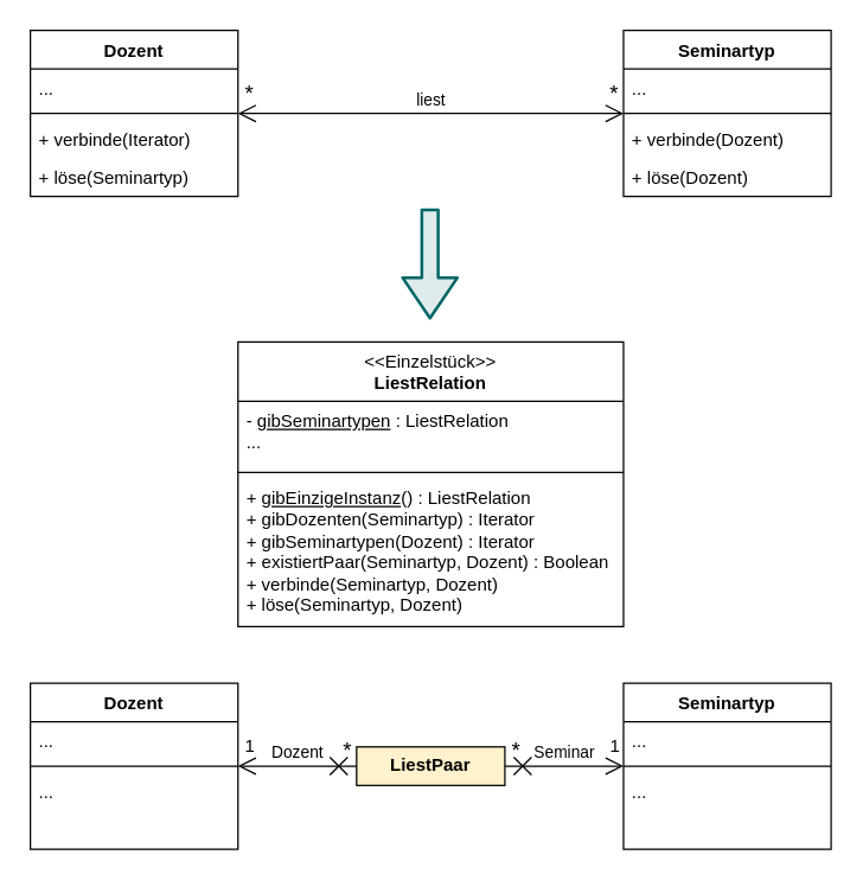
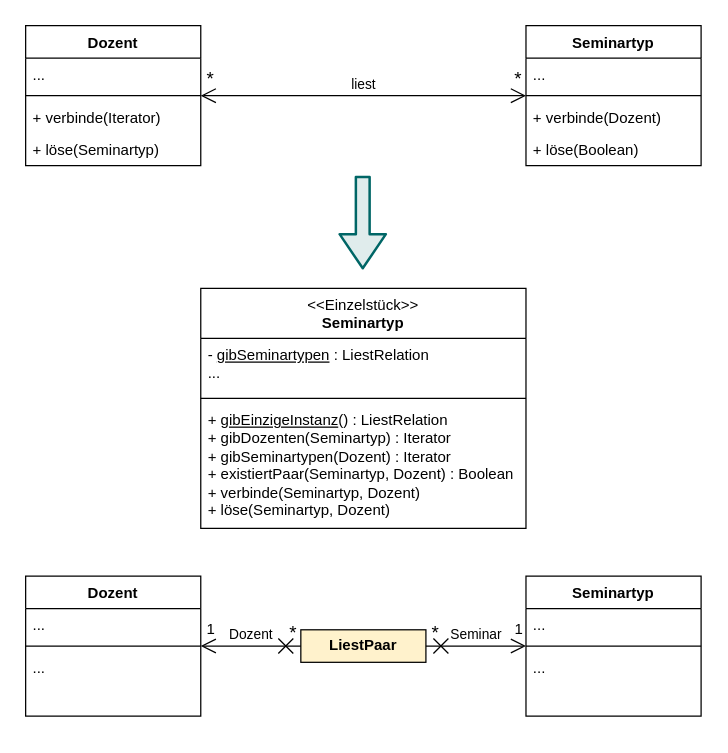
  <mxCell id="0" />
  <mxCell id="1" parent="0" />
  <mxCell id="2" value="" style="rounded=0;whiteSpace=wrap;html=1;strokeColor=none;fillColor=default;" parent="1" vertex="1"><mxGeometry x="20" y="20" width="540" height="560" as="geometry" /></mxCell>
  <mxCell id="3" value="liest" style="endArrow=open;html=1;rounded=0;align=center;verticalAlign=bottom;endFill=0;labelBackgroundColor=none;startArrow=open;startFill=0;spacingBottom=0;endSize=10;startSize=10;sourcePerimeterSpacing=0;" parent="1" source="13" target="18" edge="1"><mxGeometry relative="1" as="geometry"><mxPoint x="170" y="-20" as="sourcePoint" /><mxPoint x="490" y="-10" as="targetPoint" /></mxGeometry></mxCell>
  <mxCell id="4" value="&lt;font style=&quot;font-size: 15px;&quot;&gt;*&lt;/font&gt;" style="resizable=0;html=1;align=left;verticalAlign=bottom;labelBackgroundColor=none;spacingBottom=3;spacingLeft=3;" parent="3" connectable="0" vertex="1"><mxGeometry x="-1" relative="1" as="geometry" /></mxCell>
  <mxCell id="5" value="&lt;font style=&quot;font-size: 15px;&quot;&gt;*&lt;/font&gt;" style="resizable=0;html=1;align=right;verticalAlign=bottom;labelBackgroundColor=none;spacingBottom=3;spacingRight=3;" parent="3" connectable="0" vertex="1"><mxGeometry x="1" relative="1" as="geometry" /></mxCell>
  <mxCell id="6" value="LiestPaar" style="rounded=0;whiteSpace=wrap;html=1;fontStyle=1;fillColor=#fff2cc;" parent="1" vertex="1"><mxGeometry x="240" y="503" width="100" height="26" as="geometry" /></mxCell>
  <mxCell id="7" value="Dozent" style="endArrow=cross;html=1;rounded=0;align=center;verticalAlign=bottom;endFill=0;labelBackgroundColor=none;startArrow=open;startFill=0;endSize=10;startSize=10;" parent="1" source="23" target="6" edge="1"><mxGeometry relative="1" as="geometry"><mxPoint x="190" y="530" as="sourcePoint" /><mxPoint x="470" y="626" as="targetPoint" /></mxGeometry></mxCell>
  <mxCell id="8" value="1" style="resizable=0;html=1;align=left;verticalAlign=bottom;labelBackgroundColor=none;spacingLeft=3;spacingBottom=5;" parent="7" connectable="0" vertex="1"><mxGeometry x="-1" relative="1" as="geometry" /></mxCell>
  <mxCell id="9" value="&lt;font style=&quot;font-size: 15px;&quot;&gt;*&lt;/font&gt;" style="resizable=0;html=1;align=right;verticalAlign=bottom;labelBackgroundColor=none;spacingRight=3;spacingBottom=0;" parent="7" connectable="0" vertex="1"><mxGeometry x="1" relative="1" as="geometry" /></mxCell>
  <mxCell id="10" value="Seminar" style="endArrow=open;html=1;rounded=0;align=center;verticalAlign=bottom;endFill=0;labelBackgroundColor=none;startArrow=cross;startFill=0;spacingBottom=0;endSize=10;startSize=10;" parent="1" source="6" target="28" edge="1"><mxGeometry relative="1" as="geometry"><mxPoint x="-5" y="630" as="sourcePoint" /><mxPoint x="470" y="520" as="targetPoint" /></mxGeometry></mxCell>
  <mxCell id="11" value="&lt;font style=&quot;font-size: 15px;&quot;&gt;*&lt;/font&gt;" style="resizable=0;html=1;align=left;verticalAlign=bottom;labelBackgroundColor=none;spacingBottom=0;spacingLeft=3;" parent="10" connectable="0" vertex="1"><mxGeometry x="-1" relative="1" as="geometry" /></mxCell>
  <mxCell id="12" value="1" style="resizable=0;html=1;align=right;verticalAlign=bottom;labelBackgroundColor=none;spacingBottom=5;spacingRight=2;" parent="10" connectable="0" vertex="1"><mxGeometry x="1" relative="1" as="geometry" /></mxCell>
  <mxCell id="13" value="Dozent" style="swimlane;fontStyle=1;align=center;verticalAlign=top;childLayout=stackLayout;horizontal=1;startSize=26;horizontalStack=0;resizeParent=1;resizeParentMax=0;resizeLast=0;collapsible=1;marginBottom=0;whiteSpace=wrap;html=1;" parent="1" vertex="1"><mxGeometry x="20" y="20" width="140" height="112" as="geometry" /></mxCell>
  <mxCell id="14" value="..." style="text;strokeColor=none;fillColor=none;align=left;verticalAlign=top;spacingLeft=4;spacingRight=4;overflow=hidden;rotatable=0;points=[[0,0.5],[1,0.5]];portConstraint=eastwest;whiteSpace=wrap;html=1;" parent="13" vertex="1"><mxGeometry y="26" width="140" height="26" as="geometry" /></mxCell>
  <mxCell id="15" value="" style="line;strokeWidth=1;fillColor=none;align=left;verticalAlign=middle;spacingTop=-1;spacingLeft=3;spacingRight=3;rotatable=0;labelPosition=right;points=[];portConstraint=eastwest;strokeColor=inherit;" parent="13" vertex="1"><mxGeometry y="52" width="140" height="8" as="geometry" /></mxCell>
  <mxCell id="16" value="+ verbinde(Iterator)" style="text;strokeColor=none;fillColor=none;align=left;verticalAlign=top;spacingLeft=4;spacingRight=4;overflow=hidden;rotatable=0;points=[[0,0.5],[1,0.5]];portConstraint=eastwest;whiteSpace=wrap;html=1;" parent="13" vertex="1"><mxGeometry y="60" width="140" height="26" as="geometry" /></mxCell>
  <mxCell id="17" value="+ löse(Seminartyp)" style="text;strokeColor=none;fillColor=none;align=left;verticalAlign=top;spacingLeft=4;spacingRight=4;overflow=hidden;rotatable=0;points=[[0,0.5],[1,0.5]];portConstraint=eastwest;whiteSpace=wrap;html=1;" parent="13" vertex="1"><mxGeometry y="86" width="140" height="26" as="geometry" /></mxCell>
  <mxCell id="18" value="Seminartyp" style="swimlane;fontStyle=1;align=center;verticalAlign=top;childLayout=stackLayout;horizontal=1;startSize=26;horizontalStack=0;resizeParent=1;resizeParentMax=0;resizeLast=0;collapsible=1;marginBottom=0;whiteSpace=wrap;html=1;" parent="1" vertex="1"><mxGeometry x="420" y="20" width="140" height="112" as="geometry" /></mxCell>
  <mxCell id="19" value="..." style="text;strokeColor=none;fillColor=none;align=left;verticalAlign=top;spacingLeft=4;spacingRight=4;overflow=hidden;rotatable=0;points=[[0,0.5],[1,0.5]];portConstraint=eastwest;whiteSpace=wrap;html=1;" parent="18" vertex="1"><mxGeometry y="26" width="140" height="26" as="geometry" /></mxCell>
  <mxCell id="20" value="" style="line;strokeWidth=1;fillColor=none;align=left;verticalAlign=middle;spacingTop=-1;spacingLeft=3;spacingRight=3;rotatable=0;labelPosition=right;points=[];portConstraint=eastwest;strokeColor=inherit;" parent="18" vertex="1"><mxGeometry y="52" width="140" height="8" as="geometry" /></mxCell>
  <mxCell id="21" value="+ verbinde(Dozent)" style="text;strokeColor=none;fillColor=none;align=left;verticalAlign=top;spacingLeft=4;spacingRight=4;overflow=hidden;rotatable=0;points=[[0,0.5],[1,0.5]];portConstraint=eastwest;whiteSpace=wrap;html=1;" parent="18" vertex="1"><mxGeometry y="60" width="140" height="26" as="geometry" /></mxCell>
- <mxCell id="22" value="+ löse(Dozent)" style="text;strokeColor=none;fillColor=none;align=left;verticalAlign=top;spacingLeft=4;spacingRight=4;overflow=hidden;rotatable=0;points=[[0,0.5],[1,0.5]];portConstraint=eastwest;whiteSpace=wrap;html=1;" parent="18" vertex="1"><mxGeometry y="86" width="140" height="26" as="geometry" /></mxCell>
+ <mxCell id="22" value="+ löse(Boolean)" style="text;strokeColor=none;fillColor=none;align=left;verticalAlign=top;spacingLeft=4;spacingRight=4;overflow=hidden;rotatable=0;points=[[0,0.5],[1,0.5]];portConstraint=eastwest;whiteSpace=wrap;html=1;" parent="18" vertex="1"><mxGeometry y="86" width="140" height="26" as="geometry" /></mxCell>
  <mxCell id="23" value="Dozent" style="swimlane;fontStyle=1;align=center;verticalAlign=top;childLayout=stackLayout;horizontal=1;startSize=26;horizontalStack=0;resizeParent=1;resizeParentMax=0;resizeLast=0;collapsible=1;marginBottom=0;whiteSpace=wrap;html=1;" parent="1" vertex="1"><mxGeometry x="20" y="460" width="140" height="112" as="geometry" /></mxCell>
  <mxCell id="24" value="..." style="text;strokeColor=none;fillColor=none;align=left;verticalAlign=top;spacingLeft=4;spacingRight=4;overflow=hidden;rotatable=0;points=[[0,0.5],[1,0.5]];portConstraint=eastwest;whiteSpace=wrap;html=1;" parent="23" vertex="1"><mxGeometry y="26" width="140" height="26" as="geometry" /></mxCell>
  <mxCell id="25" value="" style="line;strokeWidth=1;fillColor=none;align=left;verticalAlign=middle;spacingTop=-1;spacingLeft=3;spacingRight=3;rotatable=0;labelPosition=right;points=[];portConstraint=eastwest;strokeColor=inherit;" parent="23" vertex="1"><mxGeometry y="52" width="140" height="8" as="geometry" /></mxCell>
  <mxCell id="26" value="..." style="text;strokeColor=none;fillColor=none;align=left;verticalAlign=top;spacingLeft=4;spacingRight=4;overflow=hidden;rotatable=0;points=[[0,0.5],[1,0.5]];portConstraint=eastwest;whiteSpace=wrap;html=1;" parent="23" vertex="1"><mxGeometry y="60" width="140" height="26" as="geometry" /></mxCell>
  <mxCell id="27" value="&amp;nbsp;" style="text;strokeColor=none;fillColor=none;align=left;verticalAlign=top;spacingLeft=4;spacingRight=4;overflow=hidden;rotatable=0;points=[[0,0.5],[1,0.5]];portConstraint=eastwest;whiteSpace=wrap;html=1;" parent="23" vertex="1"><mxGeometry y="86" width="140" height="26" as="geometry" /></mxCell>
  <mxCell id="28" value="Seminartyp" style="swimlane;fontStyle=1;align=center;verticalAlign=top;childLayout=stackLayout;horizontal=1;startSize=26;horizontalStack=0;resizeParent=1;resizeParentMax=0;resizeLast=0;collapsible=1;marginBottom=0;whiteSpace=wrap;html=1;" parent="1" vertex="1"><mxGeometry x="420" y="460" width="140" height="112" as="geometry" /></mxCell>
  <mxCell id="29" value="..." style="text;strokeColor=none;fillColor=none;align=left;verticalAlign=top;spacingLeft=4;spacingRight=4;overflow=hidden;rotatable=0;points=[[0,0.5],[1,0.5]];portConstraint=eastwest;whiteSpace=wrap;html=1;" parent="28" vertex="1"><mxGeometry y="26" width="140" height="26" as="geometry" /></mxCell>
  <mxCell id="30" value="" style="line;strokeWidth=1;fillColor=none;align=left;verticalAlign=middle;spacingTop=-1;spacingLeft=3;spacingRight=3;rotatable=0;labelPosition=right;points=[];portConstraint=eastwest;strokeColor=inherit;" parent="28" vertex="1"><mxGeometry y="52" width="140" height="8" as="geometry" /></mxCell>
  <mxCell id="31" value="..." style="text;strokeColor=none;fillColor=none;align=left;verticalAlign=top;spacingLeft=4;spacingRight=4;overflow=hidden;rotatable=0;points=[[0,0.5],[1,0.5]];portConstraint=eastwest;whiteSpace=wrap;html=1;" parent="28" vertex="1"><mxGeometry y="60" width="140" height="26" as="geometry" /></mxCell>
  <mxCell id="32" value="&amp;nbsp;" style="text;strokeColor=none;fillColor=none;align=left;verticalAlign=top;spacingLeft=4;spacingRight=4;overflow=hidden;rotatable=0;points=[[0,0.5],[1,0.5]];portConstraint=eastwest;whiteSpace=wrap;html=1;" parent="28" vertex="1"><mxGeometry y="86" width="140" height="26" as="geometry" /></mxCell>
- <mxCell id="33" value="&lt;span style=&quot;font-weight: normal;&quot;&gt;&amp;lt;&amp;lt;Einzelstück&amp;gt;&amp;gt;&lt;/span&gt;&lt;br&gt;LiestRelation" style="swimlane;fontStyle=1;align=center;verticalAlign=top;childLayout=stackLayout;horizontal=1;startSize=40;horizontalStack=0;resizeParent=1;resizeParentMax=0;resizeLast=0;collapsible=0;marginBottom=0;whiteSpace=wrap;html=1;" parent="1" vertex="1"><mxGeometry x="160" y="230" width="260" height="192" as="geometry" /></mxCell>
+ <mxCell id="33" value="&lt;span style=&quot;font-weight: normal;&quot;&gt;&amp;lt;&amp;lt;Einzelstück&amp;gt;&amp;gt;&lt;/span&gt;&lt;br&gt;Seminartyp" style="swimlane;fontStyle=1;align=center;verticalAlign=top;childLayout=stackLayout;horizontal=1;startSize=40;horizontalStack=0;resizeParent=1;resizeParentMax=0;resizeLast=0;collapsible=0;marginBottom=0;whiteSpace=wrap;html=1;" parent="1" vertex="1"><mxGeometry x="160" y="230" width="260" height="192" as="geometry" /></mxCell>
  <mxCell id="34" value="- &lt;u&gt;gibSeminartypen&lt;/u&gt; : LiestRelation &lt;div&gt;...&lt;br&gt;&lt;/div&gt;" style="text;strokeColor=none;fillColor=none;align=left;verticalAlign=top;spacingLeft=4;spacingRight=4;overflow=hidden;rotatable=0;points=[[0,0.5],[1,0.5]];portConstraint=eastwest;whiteSpace=wrap;html=1;" parent="33" vertex="1"><mxGeometry y="40" width="260" height="44" as="geometry" /></mxCell>
  <mxCell id="35" value="" style="line;strokeWidth=1;fillColor=none;align=left;verticalAlign=middle;spacingTop=-1;spacingLeft=3;spacingRight=3;rotatable=0;labelPosition=right;points=[];portConstraint=eastwest;strokeColor=inherit;" parent="33" vertex="1"><mxGeometry y="84" width="260" height="8" as="geometry" /></mxCell>
  <mxCell id="36" value="+ &lt;u&gt;gibEinzigeInstanz&lt;/u&gt;() : LiestRelation&lt;br&gt;+ gibDozenten(Seminartyp) : Iterator&lt;br&gt;&lt;div&gt;+ gibSeminartypen(Dozent) : Iterator&lt;/div&gt;&lt;div&gt;+ existiertPaar(Seminartyp, Dozent) : Boolean&lt;br&gt;+ verbinde(Seminartyp, Dozent)&lt;br&gt;+ löse(Seminartyp, Dozent)&lt;br&gt;&lt;/div&gt;" style="text;strokeColor=none;fillColor=none;align=left;verticalAlign=top;spacingLeft=4;spacingRight=4;overflow=hidden;rotatable=0;points=[[0,0.5],[1,0.5]];portConstraint=eastwest;whiteSpace=wrap;html=1;" parent="33" vertex="1"><mxGeometry y="92" width="260" height="100" as="geometry" /></mxCell>
  <mxCell id="37" value="" style="shape=flexArrow;endArrow=classic;html=1;rounded=1;strokeColor=#006666;strokeWidth=2;flowAnimation=0;shadow=0;endSize=8.429;startSize=4;endWidth=24;fillColor=#E0ECEC;" parent="1" edge="1"><mxGeometry width="50" height="50" relative="1" as="geometry"><mxPoint x="289.5" y="140" as="sourcePoint" /><mxPoint x="289.5" y="215" as="targetPoint" /></mxGeometry></mxCell>
